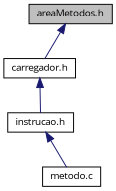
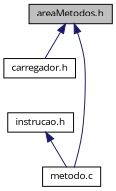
  digraph {
    fontname="Open Sans"
    node [color=black fillcolor=white fontname="Open Sans" fontsize=10 shape=record style=filled]
    edge [color=midnightblue dir=back fontname="Open Sans" fontsize=10 labelfontname=Helvetica labelfontsize=10 style=solid]
    n1 [fillcolor=grey75 fontcolor=black height=0.2 label="areaMetodos.h" width=0.4]
    n2 [height=0.2 label="carregador.h" width=0.4]
    n3 [height=0.2 label="metodo.c" width=0.4]
    n4 [height=0.2 label="instrucao.h" width=0.4]
    n1 -> n2
-   n2 -> n4
+   n1 -> n3
    n4 -> n3
  }
